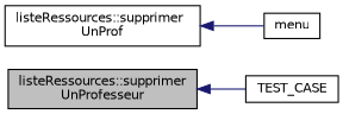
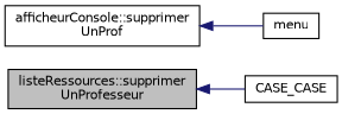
  digraph {
    rankdir=LR
    node [color=black fillcolor=white fontname=Helvetica fontsize=10 shape=record style=filled]
    edge [color=midnightblue dir=back fontname=Helvetica fontsize=10 labelfontname=Helvetica labelfontsize=10 style=solid]
    n1 [fillcolor=grey75 fontcolor=black height=0.2 label="listeRessources::supprimer\lUnProfesseur" width=0.4]
-   n2 [height=0.2 label=TEST_CASE width=0.4]
-   n3 [height=0.2 label="listeRessources::supprimer\lUnProf" width=0.4]
+   n2 [height=0.2 label=CASE_CASE width=0.4]
+   n3 [height=0.2 label="afficheurConsole::supprimer\lUnProf" width=0.4]
    n4 [height=0.2 label=menu width=0.4]
    n1 -> n2
    n3 -> n4
  }
